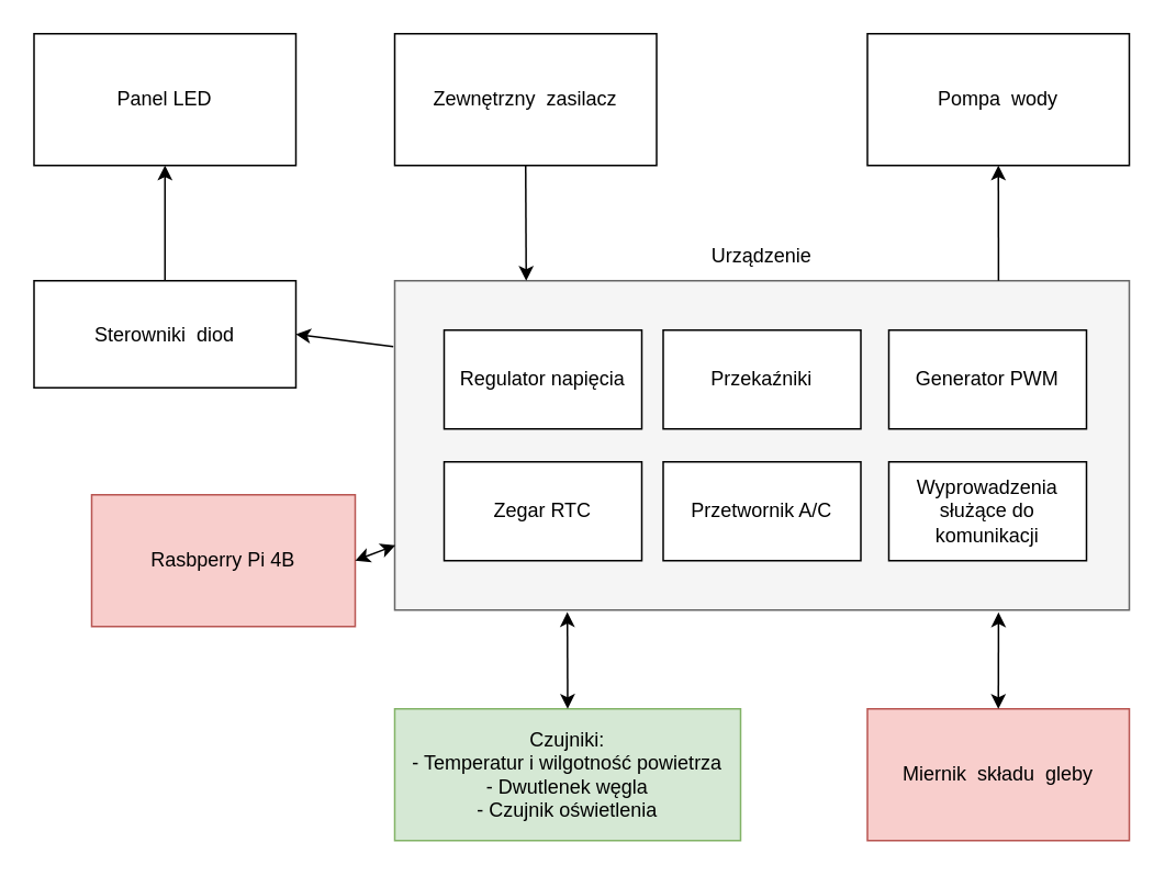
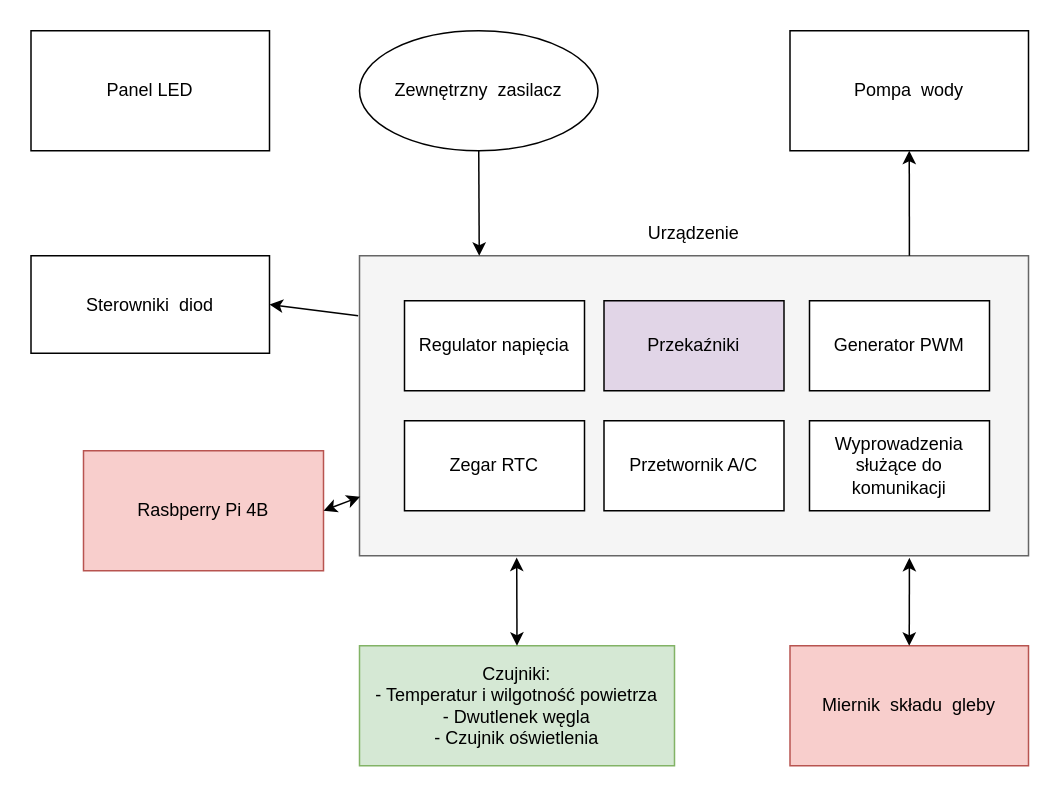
  <mxCell id="0" />
  <mxCell id="1" parent="0" />
  <mxCell id="2" value="&lt;div&gt;Rasbperry Pi 4B&lt;/div&gt;" style="rounded=0;whiteSpace=wrap;html=1;fillColor=#f8cecc;strokeColor=#b85450;" parent="1" vertex="1"><mxGeometry x="55" y="300" width="160" height="80" as="geometry" /></mxCell>
  <mxCell id="3" value="" style="rounded=0;whiteSpace=wrap;html=1;fillColor=#f5f5f5;fontColor=#333333;strokeColor=#666666;" parent="1" vertex="1"><mxGeometry x="239" y="170" width="446" height="200" as="geometry" /></mxCell>
  <mxCell id="4" value="Przetwornik A/C" style="rounded=0;whiteSpace=wrap;html=1;" parent="1" vertex="1"><mxGeometry x="402" y="280" width="120" height="60" as="geometry" /></mxCell>
- <mxCell id="5" value="Przekaźniki" style="rounded=0;whiteSpace=wrap;html=1;" parent="1" vertex="1"><mxGeometry x="402" y="200" width="120" height="60" as="geometry" /></mxCell>
+ <mxCell id="5" value="Przekaźniki" style="rounded=0;whiteSpace=wrap;html=1;fillColor=#e1d5e7;" parent="1" vertex="1"><mxGeometry x="402" y="200" width="120" height="60" as="geometry" /></mxCell>
  <mxCell id="6" value="Generator PWM" style="rounded=0;whiteSpace=wrap;html=1;" parent="1" vertex="1"><mxGeometry x="539" y="200" width="120" height="60" as="geometry" /></mxCell>
  <mxCell id="7" value="Zegar RTC" style="rounded=0;whiteSpace=wrap;html=1;" parent="1" vertex="1"><mxGeometry x="269" y="280" width="120" height="60" as="geometry" /></mxCell>
  <mxCell id="8" value="Wyprowadzenia służące do komunikacji" style="rounded=0;whiteSpace=wrap;html=1;" parent="1" vertex="1"><mxGeometry x="539" y="280" width="120" height="60" as="geometry" /></mxCell>
  <mxCell id="9" value="&lt;div&gt;Czujniki:&lt;/div&gt;&lt;div&gt;- Temperatur i wilgotność powietrza&lt;/div&gt;&lt;div&gt;- Dwutlenek węgla&lt;/div&gt;&lt;div&gt;- Czujnik oświetlenia&lt;br&gt;&lt;/div&gt;" style="rounded=0;whiteSpace=wrap;html=1;fillColor=#d5e8d4;strokeColor=#82b366;" parent="1" vertex="1"><mxGeometry x="239" y="430" width="210" height="80" as="geometry" /></mxCell>
  <mxCell id="10" value="Pompa&amp;nbsp; wody" style="rounded=0;whiteSpace=wrap;html=1;" parent="1" vertex="1"><mxGeometry x="526" y="20" width="159" height="80" as="geometry" /></mxCell>
  <mxCell id="11" value="Sterowniki&amp;nbsp; diod" style="rounded=0;whiteSpace=wrap;html=1;" parent="1" vertex="1"><mxGeometry x="20" y="170" width="159" height="65" as="geometry" /></mxCell>
  <mxCell id="12" value="" style="endArrow=classic;html=1;rounded=0;entryX=1;entryY=0.5;entryDx=0;entryDy=0;exitX=-0.002;exitY=0.2;exitDx=0;exitDy=0;exitPerimeter=0;" parent="1" source="3" target="11" edge="1"><mxGeometry width="50" height="50" relative="1" as="geometry"><mxPoint x="229" y="210" as="sourcePoint" /><mxPoint x="229" y="220" as="targetPoint" /></mxGeometry></mxCell>
  <mxCell id="13" value="Urządzenie" style="text;html=1;align=center;verticalAlign=middle;whiteSpace=wrap;rounded=0;" parent="1" vertex="1"><mxGeometry x="432" y="140" width="60" height="30" as="geometry" /></mxCell>
  <mxCell id="14" value="" style="endArrow=classic;startArrow=classic;html=1;rounded=0;exitX=1;exitY=0.5;exitDx=0;exitDy=0;entryX=0.001;entryY=0.803;entryDx=0;entryDy=0;entryPerimeter=0;" edge="1" parent="1" source="2" target="3"><mxGeometry width="50" height="50" relative="1" as="geometry"><mxPoint x="249" y="430" as="sourcePoint" /><mxPoint x="219" y="330" as="targetPoint" /></mxGeometry></mxCell>
  <mxCell id="15" value="" style="endArrow=classic;html=1;rounded=0;exitX=0.5;exitY=1;exitDx=0;exitDy=0;entryX=0.179;entryY=0;entryDx=0;entryDy=0;entryPerimeter=0;" edge="1" parent="1" source="16" target="3"><mxGeometry width="50" height="50" relative="1" as="geometry"><mxPoint x="354" y="100" as="sourcePoint" /><mxPoint x="319" y="150" as="targetPoint" /></mxGeometry></mxCell>
- <mxCell id="16" value="Zewnętrzny&amp;nbsp; zasilacz" style="rounded=0;whiteSpace=wrap;html=1;" vertex="1" parent="1"><mxGeometry x="239" y="20" width="159" height="80" as="geometry" /></mxCell>
+ <mxCell id="16" value="Zewnętrzny&amp;nbsp; zasilacz" style="ellipse;whiteSpace=wrap;html=1;" vertex="1" parent="1"><mxGeometry x="239" y="20" width="159" height="80" as="geometry" /></mxCell>
  <mxCell id="17" value="Panel LED" style="rounded=0;whiteSpace=wrap;html=1;" vertex="1" parent="1"><mxGeometry x="20" y="20" width="159" height="80" as="geometry" /></mxCell>
- <mxCell id="18" value="" style="endArrow=classic;html=1;rounded=0;exitX=0.5;exitY=0;exitDx=0;exitDy=0;entryX=0.5;entryY=1;entryDx=0;entryDy=0;" edge="1" parent="1" source="11" target="17"><mxGeometry width="50" height="50" relative="1" as="geometry"><mxPoint x="119" y="170" as="sourcePoint" /><mxPoint x="169" y="120" as="targetPoint" /></mxGeometry></mxCell>
  <mxCell id="19" value="Regulator napięcia" style="rounded=0;whiteSpace=wrap;html=1;" vertex="1" parent="1"><mxGeometry x="269" y="200" width="120" height="60" as="geometry" /></mxCell>
  <mxCell id="20" value="Miernik&amp;nbsp; składu&amp;nbsp; gleby" style="rounded=0;whiteSpace=wrap;html=1;fillColor=#f8cecc;strokeColor=#b85450;" vertex="1" parent="1"><mxGeometry x="526" y="430" width="159" height="80" as="geometry" /></mxCell>
  <mxCell id="21" value="" style="endArrow=classic;startArrow=classic;html=1;rounded=0;exitX=0.5;exitY=0;exitDx=0;exitDy=0;entryX=0.822;entryY=1.007;entryDx=0;entryDy=0;entryPerimeter=0;" edge="1" parent="1" source="20" target="3"><mxGeometry width="50" height="50" relative="1" as="geometry"><mxPoint x="579" y="500" as="sourcePoint" /><mxPoint x="629" y="450" as="targetPoint" /></mxGeometry></mxCell>
  <mxCell id="22" value="" style="endArrow=classic;startArrow=classic;html=1;rounded=0;exitX=0.5;exitY=0;exitDx=0;exitDy=0;entryX=0.235;entryY=1.006;entryDx=0;entryDy=0;entryPerimeter=0;" edge="1" parent="1" source="9" target="3"><mxGeometry width="50" height="50" relative="1" as="geometry"><mxPoint x="344" y="510" as="sourcePoint" /><mxPoint x="344" y="460" as="targetPoint" /></mxGeometry></mxCell>
  <mxCell id="23" value="" style="endArrow=classic;html=1;rounded=0;entryX=0.5;entryY=1;entryDx=0;entryDy=0;exitX=0.822;exitY=0;exitDx=0;exitDy=0;exitPerimeter=0;" edge="1" parent="1" source="3" target="10"><mxGeometry width="50" height="50" relative="1" as="geometry"><mxPoint x="606" y="160" as="sourcePoint" /><mxPoint x="639" y="110" as="targetPoint" /></mxGeometry></mxCell>
